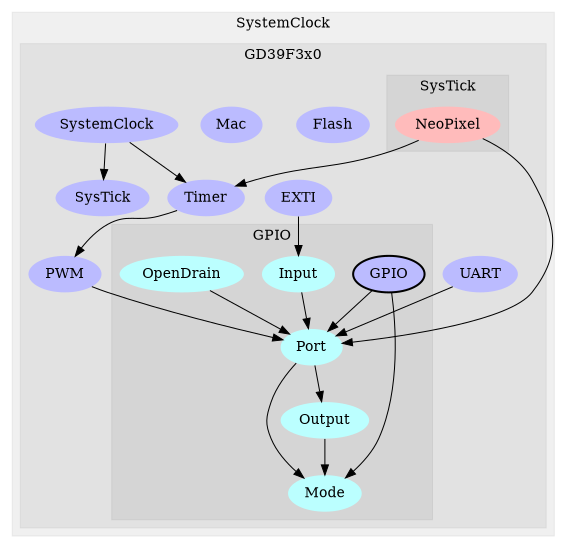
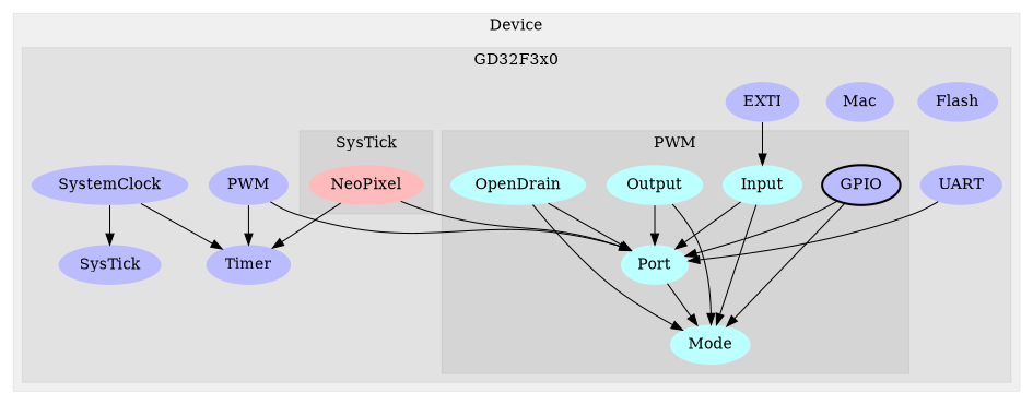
  digraph {
    node [fillcolor="#bbbbff" penwidth=0 style=filled]
    n1 [fillcolor="#ffbbbb" label=NeoPixel]
    n2 [label=GPIO style="filled,bold" penwidth=""]
    n3 [fillcolor="#bbffff" label=Input]
    n4 [fillcolor="#bbffff" label=Mode]
    n5 [fillcolor="#bbffff" label=Output]
    n6 [fillcolor="#bbffff" label=OpenDrain]
    n7 [fillcolor="#bbffff" label=Port]
    n8 [label=UART]
    n9 [label=Flash]
    n10 [label=Mac]
    n11 [label=SysTick]
    n12 [label=EXTI]
    n13 [label=PWM]
    n14 [label=SystemClock]
    n15 [label=Timer]
    subgraph cluster_1 {
      color="#0000000F"
-     label=SystemClock
+     label=Device
      style=filled
      subgraph cluster_2 {
        color="#0000000F"
-       label=GD39F3x0
+       label=GD32F3x0
        style=filled
        n8
        n9
        n10
        n11
        n12
        n13
        n14
        n15
        subgraph cluster_3 {
          color="#0000000F"
          label=SysTick
          style=filled
          n1
        }
        subgraph cluster_4 {
          color="#0000000F"
-         label=GPIO
+         label=PWM
          style=filled
          n2
          n3
          n4
          n5
          n6
          n7
        }
      }
    }
    n1 -> n7
    n1 -> n15
    n2 -> n4
    n2 -> n7
+   n3 -> n4
    n3 -> n7
    n5 -> n4
-   n7 -> n5
+   n5 -> n7
+   n6 -> n4
    n6 -> n7
    n7 -> n4
    n8 -> n7
    n12 -> n3
    n13 -> n7
-   n15 -> n13
+   n13 -> n15
    n14 -> n11
    n14 -> n15
  }
